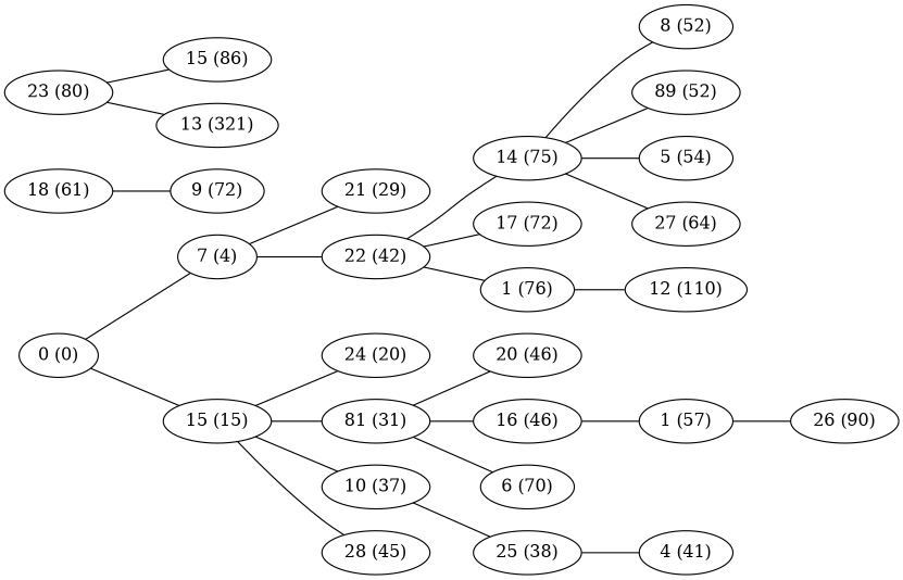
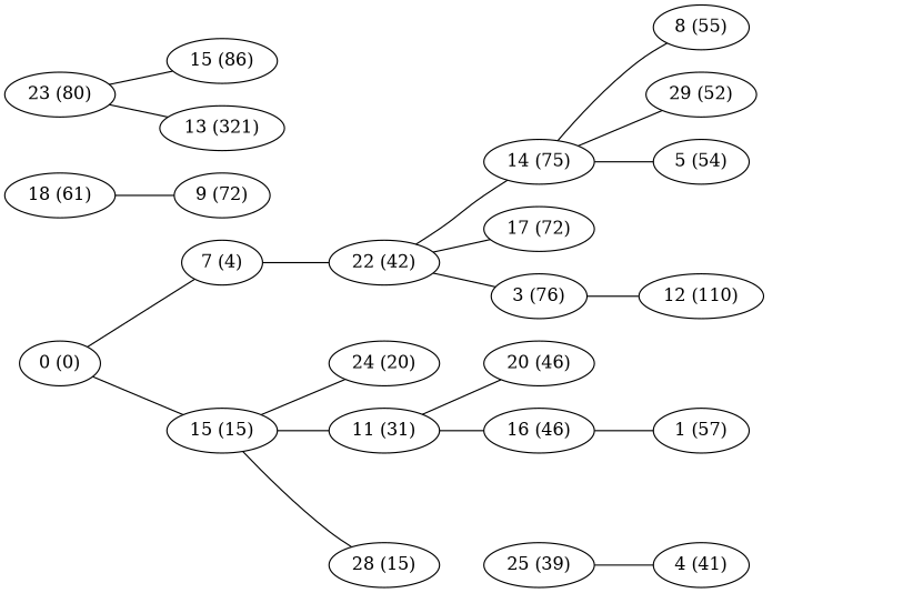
  graph {
    rankdir=LR
    "0 (0)"
    "7 (4)"
    n3 [label="15 (15)"]
-   "21 (29)"
    "22 (42)"
    "24 (20)"
-   "11 (31)" [label="81 (31)"]
-   "10 (37)"
-   "28 (45)"
+   "11 (31)"
+   "28 (45)" [label="28 (15)"]
    n10 [label="14 (75)"]
    "17 (72)"
-   "3 (76)" [label="1 (76)"]
+   "3 (76)"
    "20 (46)"
    "16 (46)"
-   "6 (70)"
-   "25 (38)"
+   "25 (38)" [label="25 (39)"]
    "1 (57)"
    "4 (41)"
-   "8 (52)"
-   "29 (52)" [label="89 (52)"]
+   "8 (52)" [label="8 (55)"]
+   "29 (52)"
    "5 (54)"
-   "27 (64)"
    "12 (110)"
-   "26 (90)"
    "18 (61)"
    "9 (72)"
    "23 (80)"
    "15 (86)"
    n29 [label="13 (321)"]
    "0 (0)" -- "7 (4)"
    "0 (0)" -- n3
-   "7 (4)" -- "21 (29)"
    "7 (4)" -- "22 (42)"
    n3 -- "24 (20)"
    n3 -- "11 (31)"
-   n3 -- "10 (37)"
    n3 -- "28 (45)"
    "22 (42)" -- n10
    "22 (42)" -- "17 (72)"
    "22 (42)" -- "3 (76)"
    "11 (31)" -- "20 (46)"
    "11 (31)" -- "16 (46)"
-   "11 (31)" -- "6 (70)"
-   "10 (37)" -- "25 (38)"
    n10 -- "8 (52)"
    n10 -- "29 (52)"
    n10 -- "5 (54)"
-   n10 -- "27 (64)"
    "3 (76)" -- "12 (110)"
    "16 (46)" -- "1 (57)"
    "25 (38)" -- "4 (41)"
-   "1 (57)" -- "26 (90)"
    "18 (61)" -- "9 (72)"
    "23 (80)" -- "15 (86)"
    "23 (80)" -- n29
  }
